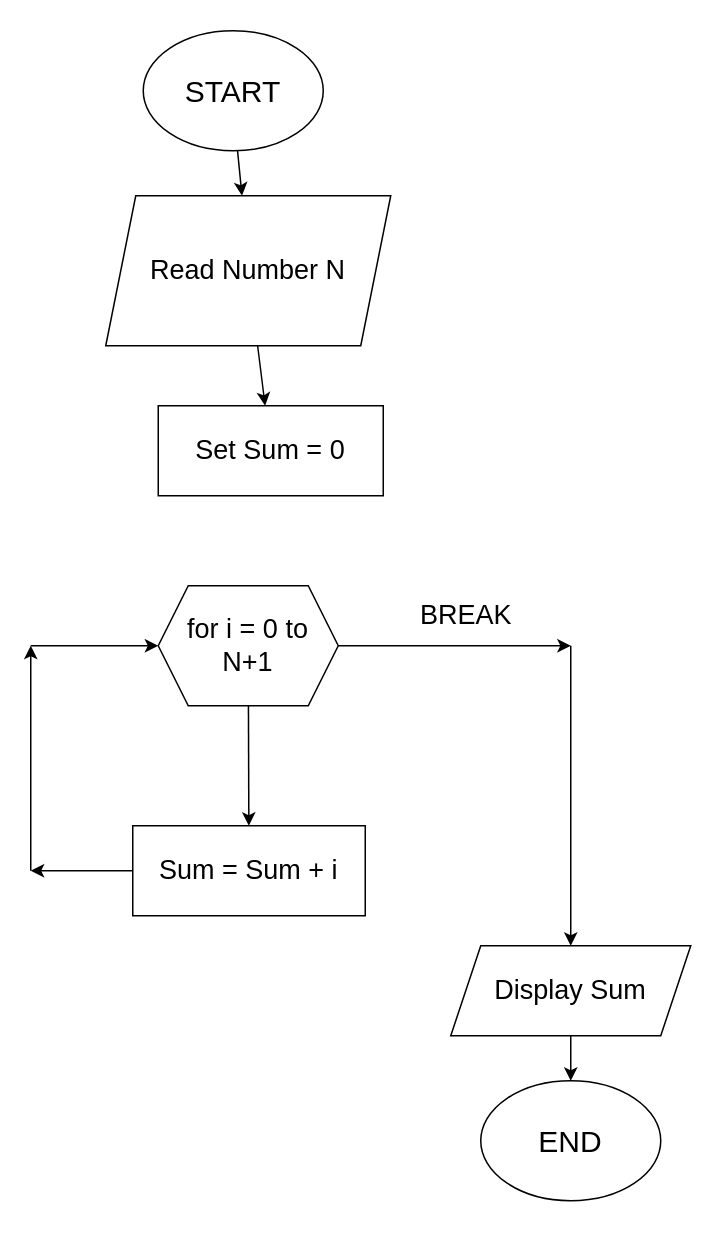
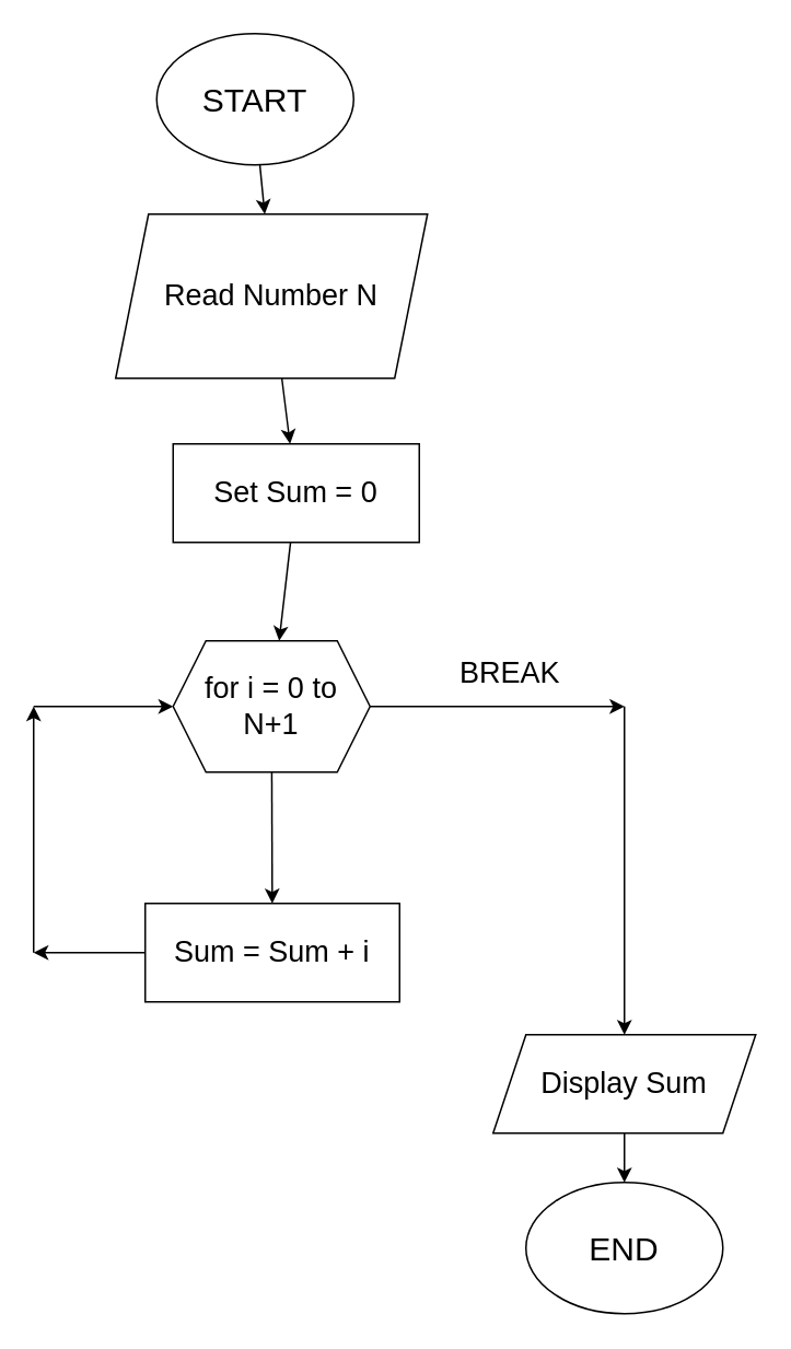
  <mxCell id="0" />
  <mxCell id="1" parent="0" />
  <mxCell id="2" value="" style="edgeStyle=none;html=1;fontSize=20;" edge="1" parent="1" source="3" target="5"><mxGeometry relative="1" as="geometry"><mxPoint x="165" y="186" as="targetPoint" /></mxGeometry></mxCell>
  <mxCell id="3" value="START" style="ellipse;whiteSpace=wrap;html=1;fontSize=20;" parent="1" vertex="1"><mxGeometry x="95" y="20" width="120" height="80" as="geometry" /></mxCell>
  <mxCell id="4" value="" style="edgeStyle=none;html=1;fontSize=18;" edge="1" parent="1" source="5" target="7"><mxGeometry relative="1" as="geometry" /></mxCell>
  <mxCell id="5" value="Read Number N" style="shape=parallelogram;perimeter=parallelogramPerimeter;whiteSpace=wrap;html=1;fixedSize=1;fontSize=18;fontStyle=0" vertex="1" parent="1"><mxGeometry x="70" y="130" width="190" height="100" as="geometry" /></mxCell>
+ <mxCell id="6" style="edgeStyle=none;html=1;fontSize=18;" edge="1" parent="1" source="7" target="10"><mxGeometry relative="1" as="geometry" /></mxCell>
  <mxCell id="7" value="Set Sum = 0" style="whiteSpace=wrap;html=1;fontSize=18;fontStyle=0;" vertex="1" parent="1"><mxGeometry x="105" y="270" width="150" height="60" as="geometry" /></mxCell>
  <mxCell id="8" value="" style="edgeStyle=none;html=1;fontSize=18;" edge="1" parent="1" source="10" target="12"><mxGeometry relative="1" as="geometry" /></mxCell>
  <mxCell id="9" style="edgeStyle=none;html=1;fontSize=18;entryX=0;entryY=0.5;entryDx=0;entryDy=0;" edge="1" parent="1" target="10"><mxGeometry relative="1" as="geometry"><mxPoint x="60" y="380" as="targetPoint" /><mxPoint x="20" y="430" as="sourcePoint" /></mxGeometry></mxCell>
  <mxCell id="10" value="for i = 0 to N+1" style="shape=hexagon;perimeter=hexagonPerimeter2;whiteSpace=wrap;html=1;fixedSize=1;fontSize=18;" vertex="1" parent="1"><mxGeometry x="105" y="390" width="120" height="80" as="geometry" /></mxCell>
  <mxCell id="11" style="edgeStyle=none;html=1;fontSize=18;" edge="1" parent="1" source="12"><mxGeometry relative="1" as="geometry"><mxPoint x="20" y="580" as="targetPoint" /></mxGeometry></mxCell>
  <mxCell id="12" value="Sum = Sum + i" style="whiteSpace=wrap;html=1;fontSize=18;" vertex="1" parent="1"><mxGeometry x="88" y="550" width="155" height="60" as="geometry" /></mxCell>
  <mxCell id="13" value="" style="edgeStyle=none;orthogonalLoop=1;jettySize=auto;html=1;fontSize=18;" edge="1" parent="1"><mxGeometry width="100" relative="1" as="geometry"><mxPoint x="20" y="580" as="sourcePoint" /><mxPoint x="20" y="430" as="targetPoint" /><Array as="points" /></mxGeometry></mxCell>
  <mxCell id="14" value="" style="edgeStyle=none;orthogonalLoop=1;jettySize=auto;html=1;fontSize=18;exitX=1;exitY=0.5;exitDx=0;exitDy=0;" edge="1" parent="1" source="10"><mxGeometry width="100" relative="1" as="geometry"><mxPoint x="280" y="400" as="sourcePoint" /><mxPoint x="380" y="430" as="targetPoint" /><Array as="points" /></mxGeometry></mxCell>
  <mxCell id="15" value="BREAK" style="text;html=1;align=center;verticalAlign=middle;resizable=0;points=[];autosize=1;strokeColor=none;fillColor=none;fontSize=18;" vertex="1" parent="1"><mxGeometry x="270" y="390" width="80" height="40" as="geometry" /></mxCell>
  <mxCell id="16" value="" style="edgeStyle=none;orthogonalLoop=1;jettySize=auto;html=1;fontSize=18;entryX=0.5;entryY=0;entryDx=0;entryDy=0;entryPerimeter=0;" edge="1" parent="1" target="18"><mxGeometry width="100" relative="1" as="geometry"><mxPoint x="380" y="430" as="sourcePoint" /><mxPoint x="380" y="630" as="targetPoint" /><Array as="points" /></mxGeometry></mxCell>
  <mxCell id="17" style="edgeStyle=none;html=1;entryX=0.5;entryY=0;entryDx=0;entryDy=0;fontSize=18;" edge="1" parent="1" source="18" target="19"><mxGeometry relative="1" as="geometry" /></mxCell>
  <mxCell id="18" value="Display Sum" style="shape=parallelogram;perimeter=parallelogramPerimeter;whiteSpace=wrap;html=1;fixedSize=1;fontSize=18;" vertex="1" parent="1"><mxGeometry x="300" y="630" width="160" height="60" as="geometry" /></mxCell>
  <mxCell id="19" value="END" style="ellipse;whiteSpace=wrap;html=1;fontSize=20;" vertex="1" parent="1"><mxGeometry x="320" y="720" width="120" height="80" as="geometry" /></mxCell>
